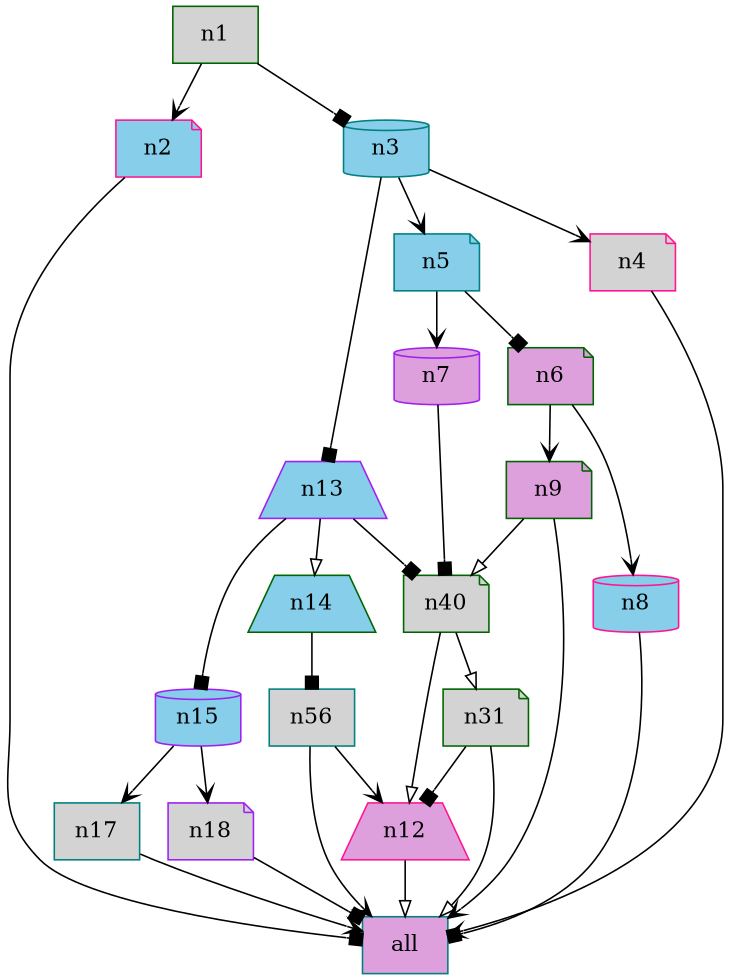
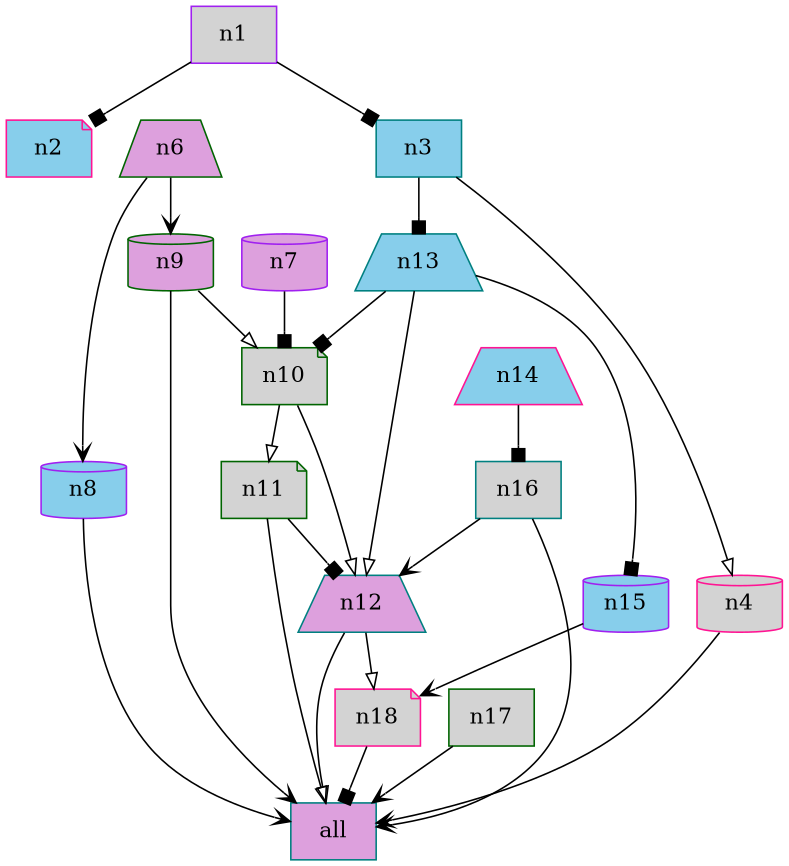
  digraph {
    node [color=deeppink fillcolor=lightgrey shape=note style=filled]
    edge [arrowhead=vee]
    n1 [color=teal fillcolor=plum label=all shape=box]
-   n2 [color=darkgreen label=n1 shape=box]
+   n2 [color=purple label=n1 shape=box]
    n3 [fillcolor=skyblue label=n2]
-   n4 [color=teal fillcolor=skyblue label=n3 shape=cylinder]
-   n5 [color=purple fillcolor=skyblue label=n13 shape=trapezium]
-   n6 [label=n4]
-   n7 [color=teal fillcolor=skyblue label=n5]
-   n8 [color=darkgreen label=n40]
-   n9 [color=darkgreen label=n31]
-   n10 [fillcolor=plum label=n12 shape=trapezium]
-   n11 [color=purple label=n18]
-   n12 [color=darkgreen fillcolor=skyblue label=n14 shape=trapezium]
+   n4 [color=teal fillcolor=skyblue label=n3 shape=box]
+   n5 [color=teal fillcolor=skyblue label=n13 shape=trapezium]
+   n6 [label=n4 shape=cylinder]
+   n8 [color=darkgreen label=n10]
+   n9 [color=darkgreen label=n11]
+   n10 [color=teal fillcolor=plum label=n12 shape=trapezium]
+   n11 [label=n18]
+   n12 [fillcolor=skyblue label=n14 shape=trapezium]
    n13 [color=purple fillcolor=skyblue label=n15 shape=cylinder]
-   n14 [color=teal label=n56 shape=box]
-   n15 [color=teal label=n17 shape=box]
-   n16 [color=darkgreen fillcolor=plum label=n6]
+   n14 [color=teal label=n16 shape=box]
+   n15 [color=darkgreen label=n17 shape=box]
+   n16 [color=darkgreen fillcolor=plum label=n6 shape=trapezium]
    n17 [color=purple fillcolor=plum label=n7 shape=cylinder]
-   n18 [fillcolor=skyblue label=n8 shape=cylinder]
-   n19 [color=darkgreen fillcolor=plum label=n9]
-   n2 -> n3
+   n18 [color=purple fillcolor=skyblue label=n8 shape=cylinder]
+   n19 [color=darkgreen fillcolor=plum label=n9 shape=cylinder]
+   n2 -> n3 [arrowhead=box]
    n2 -> n4 [arrowhead=box]
-   n3 -> n1 [arrowhead=box]
    n4 -> n5 [arrowhead=box]
-   n4 -> n6
-   n4 -> n7
+   n4 -> n6 [arrowhead=onormal]
    n5 -> n8 [arrowhead=box]
-   n5 -> n12 [arrowhead=onormal]
+   n5 -> n10 [arrowhead=onormal]
    n5 -> n13 [arrowhead=box]
    n6 -> n1
-   n7 -> n16 [arrowhead=box]
-   n7 -> n17
    n8 -> n9 [arrowhead=onormal]
    n8 -> n10 [arrowhead=onormal]
    n9 -> n1 [arrowhead=onormal]
    n9 -> n10 [arrowhead=box]
    n10 -> n1 [arrowhead=onormal]
+   n10 -> n11 [arrowhead=onormal]
    n11 -> n1 [arrowhead=box]
    n12 -> n14 [arrowhead=box]
    n13 -> n11
-   n13 -> n15
    n14 -> n1
    n14 -> n10
    n15 -> n1
    n16 -> n18
    n16 -> n19
    n17 -> n8 [arrowhead=box]
-   n18 -> n1 [arrowhead=box]
+   n18 -> n1
    n19 -> n1
    n19 -> n8 [arrowhead=onormal]
  }
